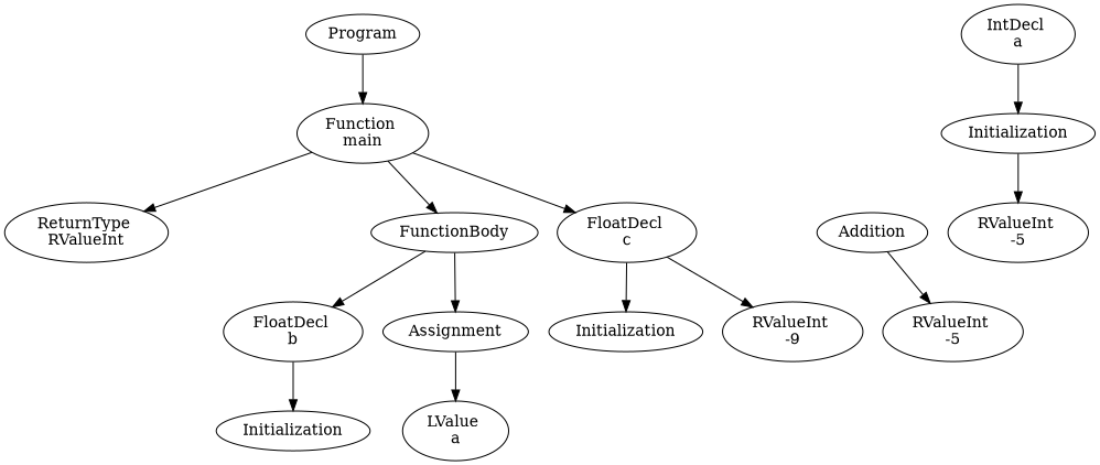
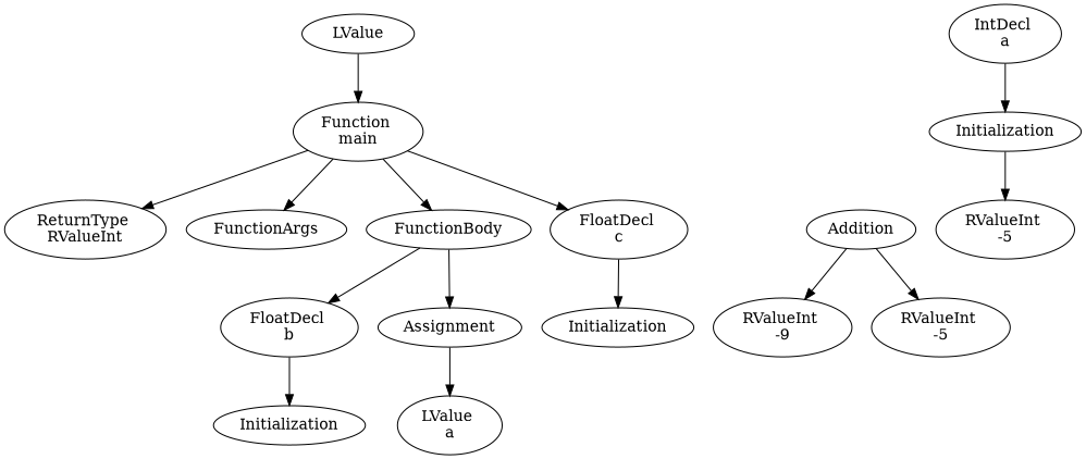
  digraph {
-   n1 [label=Program]
+   n1 [label=LValue]
    n2 [label="Function \nmain"]
    n3 [label="ReturnType \nRValueInt"]
+   n4 [label=FunctionArgs]
    n5 [label=FunctionBody]
    n6 [label="FloatDecl \nc"]
    n7 [label="FloatDecl \nb"]
    n8 [label=Assignment]
    n9 [label="IntDecl \na"]
    n10 [label=Initialization]
    n11 [label=Initialization]
    n12 [label=Initialization]
    n13 [label="LValue \na"]
    n14 [label="RValueInt \n-5"]
    n15 [label=Addition]
    n16 [label="RValueInt \n-5"]
    n17 [label="RValueInt \n-9"]
    n1 -> n2
    n2 -> n3
+   n2 -> n4
    n2 -> n5
    n2 -> n6
    n5 -> n7
    n5 -> n8
    n6 -> n12
    n7 -> n11
    n8 -> n13
    n9 -> n10
    n10 -> n14
    n15 -> n16
-   n6 -> n17
+   n15 -> n17
  }
